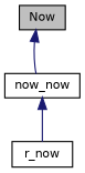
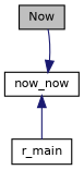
  digraph {
    rankdir=TB
    node [color=black fillcolor=white fontname=Helvetica fontsize=10 shape=record style=filled]
    edge [color=midnightblue dir=back fontname=Helvetica fontsize=10 labelfontname=Helvetica labelfontsize=10 style=solid]
    n1 [fillcolor=grey75 fontcolor=black height=0.2 label=Now width=0.4]
    n2 [height=0.2 label=now_now width=0.4]
-   n3 [height=0.2 label=r_now width=0.4]
-   n1 -> n2
+   n3 [height=0.2 label=r_main width=0.4]
+   n2 -> n1
    n2 -> n3
  }
